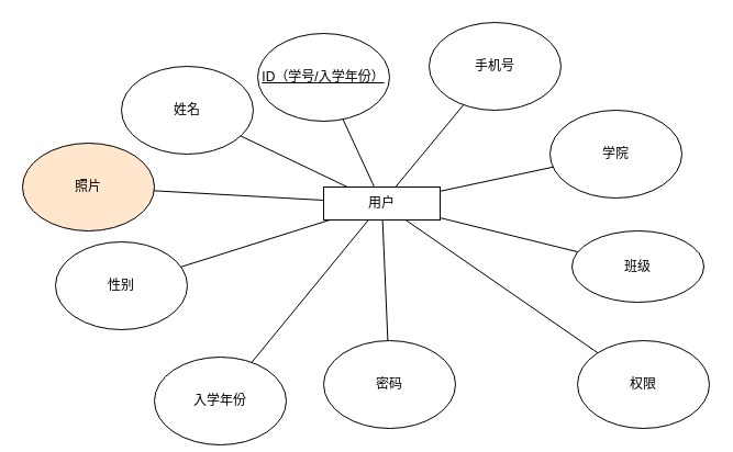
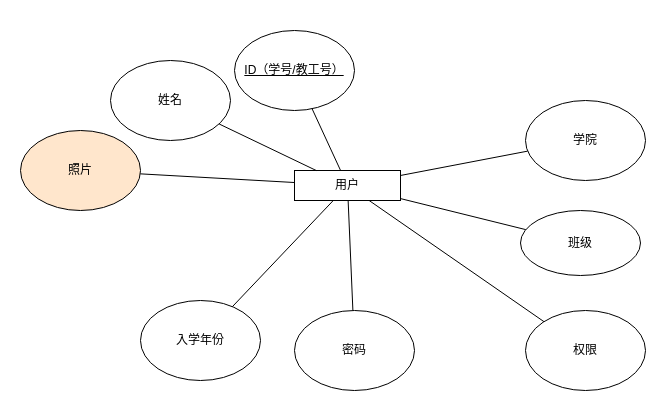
  <mxCell id="0" />
  <mxCell id="1" parent="0" />
  <mxCell id="2" value="用户" style="rounded=0;whiteSpace=wrap;html=1;" vertex="1" parent="1"><mxGeometry x="294" y="170" width="106" height="30" as="geometry" /></mxCell>
- <mxCell id="3" value="&lt;u&gt;ID（学号/入学年份）&lt;/u&gt;" style="ellipse;whiteSpace=wrap;html=1;" vertex="1" parent="1"><mxGeometry x="234" y="30" width="120" height="80" as="geometry" /></mxCell>
+ <mxCell id="3" value="&lt;u&gt;ID（学号/教工号）&lt;/u&gt;" style="ellipse;whiteSpace=wrap;html=1;" vertex="1" parent="1"><mxGeometry x="234" y="30" width="120" height="80" as="geometry" /></mxCell>
  <mxCell id="4" value="姓名" style="ellipse;whiteSpace=wrap;html=1;" vertex="1" parent="1"><mxGeometry x="110" y="60" width="120" height="80" as="geometry" /></mxCell>
- <mxCell id="5" value="性别" style="ellipse;whiteSpace=wrap;html=1;" vertex="1" parent="1"><mxGeometry x="50" y="220" width="120" height="80" as="geometry" /></mxCell>
- <mxCell id="6" value="入学年份" style="ellipse;whiteSpace=wrap;html=1;" vertex="1" parent="1"><mxGeometry x="140" y="325" width="120" height="80" as="geometry" /></mxCell>
+ <mxCell id="6" value="入学年份" style="ellipse;whiteSpace=wrap;html=1;" vertex="1" parent="1"><mxGeometry x="140" y="300" width="120" height="80" as="geometry" /></mxCell>
  <mxCell id="7" value="班级" style="ellipse;whiteSpace=wrap;html=1;" vertex="1" parent="1"><mxGeometry x="520" y="210" width="120" height="65" as="geometry" /></mxCell>
- <mxCell id="8" value="学院" style="ellipse;whiteSpace=wrap;html=1;" vertex="1" parent="1"><mxGeometry x="500" y="100" width="120" height="80" as="geometry" /></mxCell>
+ <mxCell id="8" value="学院" style="ellipse;whiteSpace=wrap;html=1;" vertex="1" parent="1"><mxGeometry x="525" y="100" width="120" height="80" as="geometry" /></mxCell>
  <mxCell id="9" value="密码" style="ellipse;whiteSpace=wrap;html=1;" vertex="1" parent="1"><mxGeometry x="294" y="310" width="120" height="80" as="geometry" /></mxCell>
  <mxCell id="10" value="" style="endArrow=none;html=1;rounded=0;" edge="1" parent="1" source="9" target="2"><mxGeometry width="50" height="50" relative="1" as="geometry"><mxPoint x="330" y="280" as="sourcePoint" /><mxPoint x="380" y="230" as="targetPoint" /></mxGeometry></mxCell>
- <mxCell id="11" value="" style="endArrow=none;html=1;rounded=0;" edge="1" parent="1" source="5" target="2"><mxGeometry width="50" height="50" relative="1" as="geometry"><mxPoint x="330" y="280" as="sourcePoint" /><mxPoint x="380" y="230" as="targetPoint" /></mxGeometry></mxCell>
  <mxCell id="12" value="" style="endArrow=none;html=1;rounded=0;" edge="1" parent="1" source="6" target="2"><mxGeometry width="50" height="50" relative="1" as="geometry"><mxPoint x="330" y="280" as="sourcePoint" /><mxPoint x="380" y="230" as="targetPoint" /></mxGeometry></mxCell>
  <mxCell id="13" value="" style="endArrow=none;html=1;rounded=0;" edge="1" parent="1" source="7" target="2"><mxGeometry width="50" height="50" relative="1" as="geometry"><mxPoint x="330" y="280" as="sourcePoint" /><mxPoint x="380" y="230" as="targetPoint" /></mxGeometry></mxCell>
  <mxCell id="14" value="" style="endArrow=none;html=1;rounded=0;" edge="1" parent="1" source="8" target="2"><mxGeometry width="50" height="50" relative="1" as="geometry"><mxPoint x="330" y="280" as="sourcePoint" /><mxPoint x="380" y="230" as="targetPoint" /></mxGeometry></mxCell>
  <mxCell id="15" value="" style="endArrow=none;html=1;rounded=0;" edge="1" parent="1" source="3" target="2"><mxGeometry width="50" height="50" relative="1" as="geometry"><mxPoint x="330" y="270" as="sourcePoint" /><mxPoint x="330" y="160" as="targetPoint" /></mxGeometry></mxCell>
  <mxCell id="16" value="" style="endArrow=none;html=1;rounded=0;" edge="1" parent="1" source="4" target="2"><mxGeometry width="50" height="50" relative="1" as="geometry"><mxPoint x="240" y="200" as="sourcePoint" /><mxPoint x="380" y="230" as="targetPoint" /></mxGeometry></mxCell>
  <mxCell id="17" value="权限" style="ellipse;whiteSpace=wrap;html=1;" vertex="1" parent="1"><mxGeometry x="525" y="310" width="120" height="80" as="geometry" /></mxCell>
  <mxCell id="18" value="" style="endArrow=none;html=1;rounded=0;" edge="1" parent="1" source="17" target="2"><mxGeometry width="50" height="50" relative="1" as="geometry"><mxPoint x="330" y="280" as="sourcePoint" /><mxPoint x="380" y="230" as="targetPoint" /></mxGeometry></mxCell>
- <mxCell id="19" value="手机号" style="ellipse;whiteSpace=wrap;html=1;" vertex="1" parent="1"><mxGeometry x="390" y="20" width="120" height="80" as="geometry" /></mxCell>
- <mxCell id="20" value="" style="endArrow=none;html=1;rounded=0;" edge="1" parent="1" source="19" target="2"><mxGeometry width="50" height="50" relative="1" as="geometry"><mxPoint x="330" y="280" as="sourcePoint" /><mxPoint x="380" y="230" as="targetPoint" /></mxGeometry></mxCell>
  <mxCell id="21" value="照片" style="ellipse;whiteSpace=wrap;html=1;fillColor=#ffe6cc;" vertex="1" parent="1"><mxGeometry x="20" y="130" width="120" height="80" as="geometry" /></mxCell>
  <mxCell id="22" value="" style="endArrow=none;html=1;rounded=0;" edge="1" parent="1" source="21" target="2"><mxGeometry width="50" height="50" relative="1" as="geometry"><mxPoint x="330" y="280" as="sourcePoint" /><mxPoint x="380" y="230" as="targetPoint" /></mxGeometry></mxCell>
